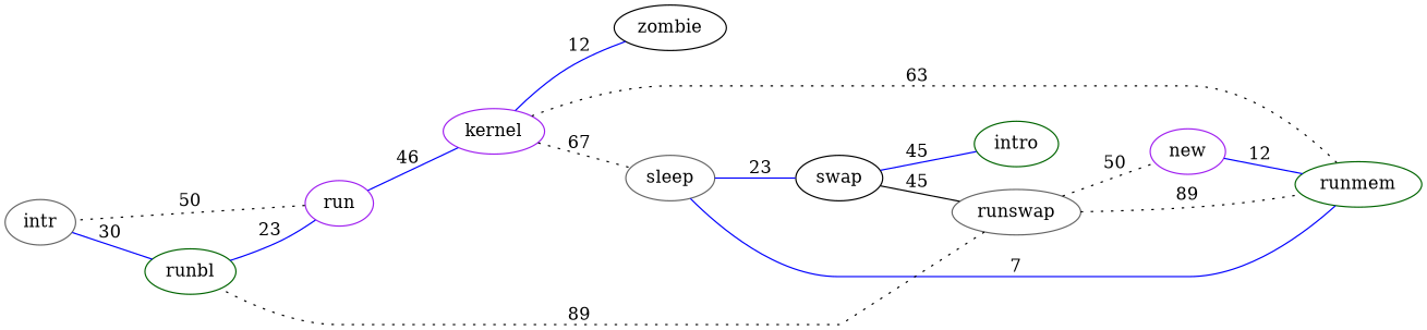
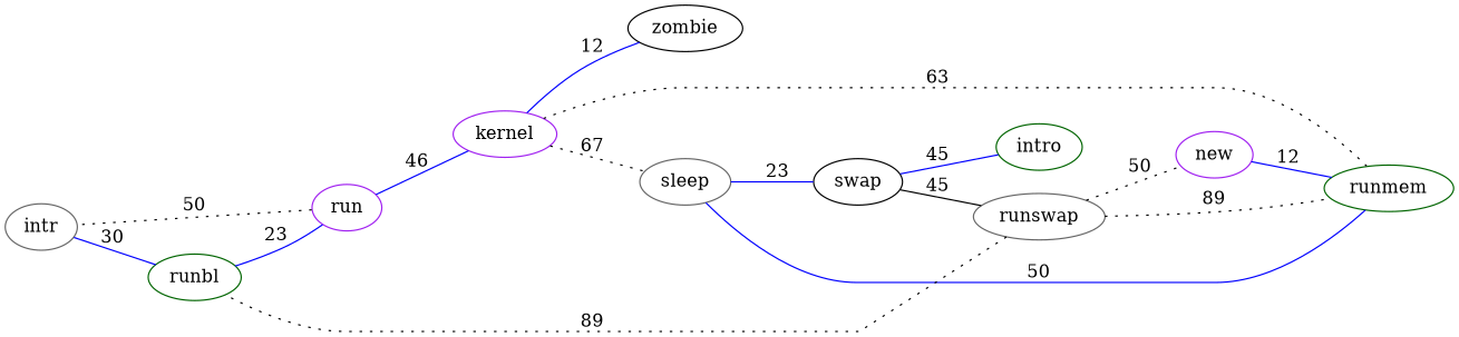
  graph {
    rankdir=LR
    node [color=gray40]
    edge [color=blue]
    intr
    run [color=purple]
    kernel [color=purple]
    runbl [color=darkgreen]
    zombie [color=black]
    sleep
    runmem [color=darkgreen]
    swap [color=black]
    new [color=purple]
    intro [color=darkgreen]
    runswap
    intr -- runbl [label=30]
    run -- intr [label=50 style=dotted color=""]
    run -- kernel [label=46]
    kernel -- zombie [label=12]
    kernel -- sleep [label=67 style=dotted color=""]
    kernel -- runmem [label=63 style=dotted color=""]
    runbl -- run [label=23]
-   sleep -- runmem [label=7]
+   sleep -- runmem [label=50]
    sleep -- swap [label=23]
    swap -- intro [label=45]
    swap -- runswap [color=black label=45]
    new -- runmem [label=12]
    runswap -- runbl [label=89 style=dotted color=""]
    runswap -- runmem [label=89 style=dotted color=""]
    runswap -- new [label=50 style=dotted color=""]
  }
